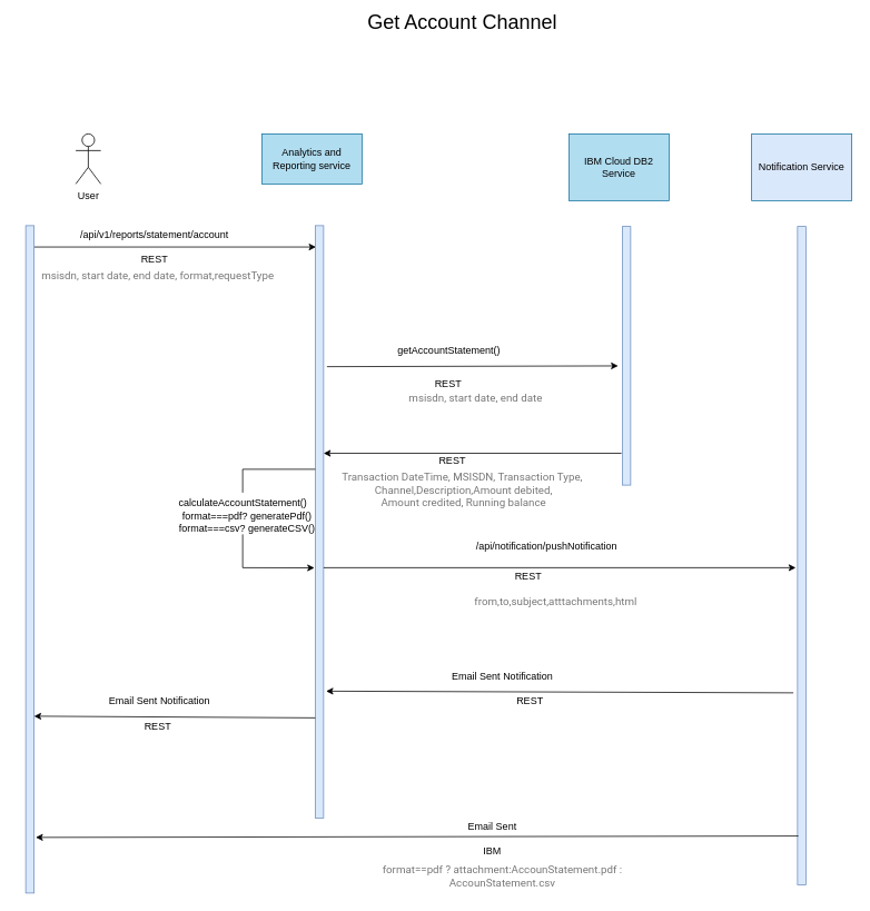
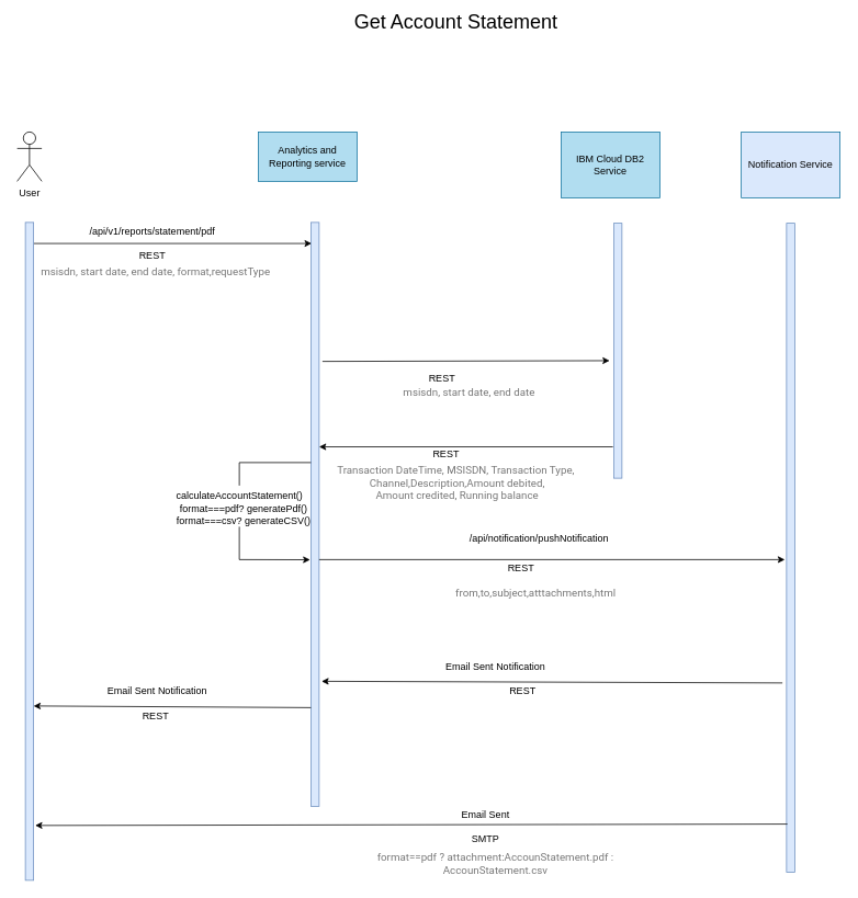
  <mxCell id="0" />
  <mxCell id="1" parent="0" />
- <mxCell id="2" value="&lt;font style=&quot;font-size: 24px&quot;&gt;Get Account Channel&lt;br&gt;&lt;br&gt;&lt;/font&gt;" style="text;html=1;align=center;verticalAlign=middle;resizable=0;points=[];autosize=1;" parent="1" vertex="1"><mxGeometry x="423" y="20" width="260" height="40" as="geometry" /></mxCell>
+ <mxCell id="2" value="&lt;font style=&quot;font-size: 24px&quot;&gt;Get Account Statement&lt;br&gt;&lt;br&gt;&lt;/font&gt;" style="text;html=1;align=center;verticalAlign=middle;resizable=0;points=[];autosize=1;" parent="1" vertex="1"><mxGeometry x="423" y="20" width="260" height="40" as="geometry" /></mxCell>
  <mxCell id="3" value="Analytics and Reporting service" style="rounded=0;whiteSpace=wrap;html=1;fillColor=#b1ddf0;strokeColor=#10739e;" parent="1" vertex="1"><mxGeometry x="313" y="160" width="120" height="60" as="geometry" /></mxCell>
  <mxCell id="4" value="" style="endArrow=classic;html=1;entryX=0.08;entryY=0.08;entryDx=0;entryDy=0;entryPerimeter=0;" parent="1" edge="1"><mxGeometry width="50" height="50" relative="1" as="geometry"><mxPoint x="40" y="295.6" as="sourcePoint" /><mxPoint x="377.8" y="295.6" as="targetPoint" /></mxGeometry></mxCell>
  <mxCell id="5" value="" style="html=1;points=[];perimeter=orthogonalPerimeter;align=center;fillColor=#dae8fc;strokeColor=#6c8ebf;" parent="1" vertex="1"><mxGeometry x="377" y="270" width="10" height="710" as="geometry" /></mxCell>
  <mxCell id="6" value="" style="html=1;points=[];perimeter=orthogonalPerimeter;align=center;fillColor=#dae8fc;strokeColor=#6c8ebf;" parent="1" vertex="1"><mxGeometry x="30" y="270" width="10" height="800" as="geometry" /></mxCell>
  <mxCell id="7" value="REST" style="text;html=1;align=center;verticalAlign=middle;resizable=0;points=[];autosize=1;" parent="1" vertex="1"><mxGeometry x="159" y="300" width="50" height="20" as="geometry" /></mxCell>
- <mxCell id="8" value="/api/v1/reports/statement/account" style="text;html=1;align=center;verticalAlign=middle;resizable=0;points=[];autosize=1;" parent="1" vertex="1"><mxGeometry x="89" y="271" width="190" height="20" as="geometry" /></mxCell>
+ <mxCell id="8" value="/api/v1/reports/statement/pdf" style="text;html=1;align=center;verticalAlign=middle;resizable=0;points=[];autosize=1;" parent="1" vertex="1"><mxGeometry x="89" y="271" width="190" height="20" as="geometry" /></mxCell>
  <mxCell id="9" value="&lt;font color=&quot;#777777&quot; face=&quot;Roboto, RobotoDraft, Helvetica, Arial, sans-serif&quot;&gt;&lt;span style=&quot;font-size: 13px ; background-color: rgb(255 , 255 , 255)&quot;&gt;msisdn, start date, end date, format,requestType&lt;/span&gt;&lt;/font&gt;" style="text;html=1;align=center;verticalAlign=middle;resizable=0;points=[];autosize=1;rotation=0;" parent="1" vertex="1"><mxGeometry x="43" y="320" width="290" height="20" as="geometry" /></mxCell>
  <mxCell id="10" value="IBM Cloud DB2 Service" style="rounded=0;whiteSpace=wrap;html=1;fillColor=#b1ddf0;strokeColor=#10739e;" parent="1" vertex="1"><mxGeometry x="681" y="160" width="120" height="80" as="geometry" /></mxCell>
  <mxCell id="11" value="" style="endArrow=classic;html=1;entryX=-0.5;entryY=0.539;entryDx=0;entryDy=0;entryPerimeter=0;" parent="1" target="13" edge="1"><mxGeometry width="50" height="50" relative="1" as="geometry"><mxPoint x="391" y="439" as="sourcePoint" /><mxPoint x="734" y="441" as="targetPoint" /></mxGeometry></mxCell>
  <mxCell id="12" value="REST" style="text;html=1;align=center;verticalAlign=middle;resizable=0;points=[];autosize=1;" parent="1" vertex="1"><mxGeometry x="516" y="542" width="50" height="20" as="geometry" /></mxCell>
  <mxCell id="13" value="" style="html=1;points=[];perimeter=orthogonalPerimeter;align=center;fillColor=#dae8fc;strokeColor=#6c8ebf;" parent="1" vertex="1"><mxGeometry x="745" y="271" width="10" height="310" as="geometry" /></mxCell>
- <mxCell id="14" value="getAccountStatement()" style="text;html=1;align=center;verticalAlign=middle;resizable=0;points=[];autosize=1;" parent="1" vertex="1"><mxGeometry x="467" y="410" width="140" height="20" as="geometry" /></mxCell>
  <mxCell id="15" value="" style="endArrow=classic;html=1;exitX=-0.1;exitY=0.877;exitDx=0;exitDy=0;exitPerimeter=0;" parent="1" source="13" target="5" edge="1"><mxGeometry width="50" height="50" relative="1" as="geometry"><mxPoint x="734" y="505.94" as="sourcePoint" /><mxPoint x="402" y="504.06" as="targetPoint" /></mxGeometry></mxCell>
  <mxCell id="16" value="REST" style="text;html=1;align=center;verticalAlign=middle;resizable=0;points=[];autosize=1;" parent="1" vertex="1"><mxGeometry x="511" y="450" width="50" height="20" as="geometry" /></mxCell>
  <mxCell id="17" value="" style="endArrow=classic;html=1;" parent="1" edge="1"><mxGeometry width="50" height="50" relative="1" as="geometry"><mxPoint x="387" y="680" as="sourcePoint" /><mxPoint x="952.9" y="680" as="targetPoint" /></mxGeometry></mxCell>
  <mxCell id="18" value="/api/notification/pushNotification" style="text;html=1;align=center;verticalAlign=middle;resizable=0;points=[];autosize=1;" parent="1" vertex="1"><mxGeometry x="564" y="645" width="180" height="20" as="geometry" /></mxCell>
  <mxCell id="19" value="REST" style="text;html=1;align=center;verticalAlign=middle;resizable=0;points=[];autosize=1;" parent="1" vertex="1"><mxGeometry x="607" y="680" width="50" height="20" as="geometry" /></mxCell>
- <mxCell id="20" value="&lt;font color=&quot;#777777&quot; face=&quot;Roboto, RobotoDraft, Helvetica, Arial, sans-serif&quot;&gt;&lt;span style=&quot;font-size: 13px ; background-color: rgb(255 , 255 , 255)&quot;&gt;from,to,subject,atttachments,html&lt;/span&gt;&lt;/font&gt;" style="text;html=1;align=center;verticalAlign=middle;resizable=0;points=[];autosize=1;" parent="1" vertex="1"><mxGeometry x="560" y="710" width="210" height="20" as="geometry" /></mxCell>
+ <mxCell id="20" value="&lt;font color=&quot;#777777&quot; face=&quot;Roboto, RobotoDraft, Helvetica, Arial, sans-serif&quot;&gt;&lt;span style=&quot;font-size: 13px ; background-color: rgb(255 , 255 , 255)&quot;&gt;from,to,subject,atttachments,html&lt;/span&gt;&lt;/font&gt;" style="text;html=1;align=center;verticalAlign=middle;resizable=0;points=[];autosize=1;" parent="1" vertex="1"><mxGeometry x="545" y="710" width="210" height="20" as="geometry" /></mxCell>
  <mxCell id="21" value="Notification Service" style="rounded=0;whiteSpace=wrap;html=1;fillColor=#dae8fc;strokeColor=#10739e;" parent="1" vertex="1"><mxGeometry x="900" y="160" width="120" height="80" as="geometry" /></mxCell>
  <mxCell id="22" value="" style="html=1;points=[];perimeter=orthogonalPerimeter;align=center;fillColor=#dae8fc;strokeColor=#6c8ebf;" parent="1" vertex="1"><mxGeometry x="955" y="271" width="10" height="789" as="geometry" /></mxCell>
  <mxCell id="23" value="" style="endArrow=classic;html=1;" parent="1" edge="1"><mxGeometry width="50" height="50" relative="1" as="geometry"><mxPoint x="950" y="830" as="sourcePoint" /><mxPoint x="390" y="828" as="targetPoint" /></mxGeometry></mxCell>
  <mxCell id="24" value="Email Sent Notification" style="text;html=1;align=center;verticalAlign=middle;resizable=0;points=[];autosize=1;" parent="1" vertex="1"><mxGeometry x="531" y="800" width="140" height="20" as="geometry" /></mxCell>
- <mxCell id="25" value="User&lt;br&gt;" style="shape=umlActor;verticalLabelPosition=bottom;verticalAlign=top;html=1;" parent="1" vertex="1"><mxGeometry x="90" y="160" width="30" height="60" as="geometry" /></mxCell>
+ <mxCell id="25" value="User&lt;br&gt;" style="shape=umlActor;verticalLabelPosition=bottom;verticalAlign=top;html=1;" parent="1" vertex="1"><mxGeometry x="20" y="160" width="30" height="60" as="geometry" /></mxCell>
  <mxCell id="26" value="&lt;font color=&quot;#777777&quot; face=&quot;Roboto, RobotoDraft, Helvetica, Arial, sans-serif&quot;&gt;&lt;span style=&quot;font-size: 13px&quot;&gt;Transaction DateTime, MSISDN, Transaction Type,&lt;br&gt;&amp;nbsp;Channel,Description,Amount debited,&lt;br&gt;&amp;nbsp;Amount credited, Running balance&lt;/span&gt;&lt;/font&gt;" style="text;html=1;align=center;verticalAlign=middle;resizable=0;points=[];autosize=1;" vertex="1" parent="1"><mxGeometry x="403" y="562" width="300" height="50" as="geometry" /></mxCell>
  <mxCell id="27" value="" style="endArrow=none;html=1;" edge="1" parent="1"><mxGeometry width="50" height="50" relative="1" as="geometry"><mxPoint x="290" y="680" as="sourcePoint" /><mxPoint x="290" y="640" as="targetPoint" /></mxGeometry></mxCell>
  <mxCell id="28" value="" style="endArrow=none;html=1;" edge="1" parent="1"><mxGeometry width="50" height="50" relative="1" as="geometry"><mxPoint x="290" y="590" as="sourcePoint" /><mxPoint x="290" y="562" as="targetPoint" /></mxGeometry></mxCell>
  <mxCell id="29" value="" style="endArrow=none;html=1;" edge="1" parent="1"><mxGeometry width="50" height="50" relative="1" as="geometry"><mxPoint x="290" y="562" as="sourcePoint" /><mxPoint x="377" y="562" as="targetPoint" /></mxGeometry></mxCell>
  <mxCell id="30" value="calculateAccountStatement()" style="text;html=1;align=center;verticalAlign=middle;resizable=0;points=[];autosize=1;" vertex="1" parent="1"><mxGeometry x="205" y="592" width="170" height="20" as="geometry" /></mxCell>
  <mxCell id="31" value="" style="endArrow=classic;html=1;entryX=-0.1;entryY=0.877;entryDx=0;entryDy=0;entryPerimeter=0;" edge="1" parent="1"><mxGeometry width="50" height="50" relative="1" as="geometry"><mxPoint x="290" y="680" as="sourcePoint" /><mxPoint x="376" y="680.19" as="targetPoint" /></mxGeometry></mxCell>
  <mxCell id="32" value="" style="endArrow=classic;html=1;exitX=0;exitY=0.831;exitDx=0;exitDy=0;exitPerimeter=0;" edge="1" parent="1" source="5"><mxGeometry width="50" height="50" relative="1" as="geometry"><mxPoint x="600" y="860" as="sourcePoint" /><mxPoint x="40" y="858" as="targetPoint" /></mxGeometry></mxCell>
  <mxCell id="33" value="Email Sent Notification" style="text;html=1;align=center;verticalAlign=middle;resizable=0;points=[];autosize=1;" vertex="1" parent="1"><mxGeometry x="120" y="830" width="140" height="20" as="geometry" /></mxCell>
  <mxCell id="34" value="format===pdf? generatePdf()&lt;br&gt;format===csv? generateCSV()" style="text;html=1;align=center;verticalAlign=middle;resizable=0;points=[];autosize=1;" vertex="1" parent="1"><mxGeometry x="205" y="610" width="180" height="30" as="geometry" /></mxCell>
  <mxCell id="35" value="" style="endArrow=classic;html=1;entryX=1.2;entryY=0.942;entryDx=0;entryDy=0;entryPerimeter=0;exitX=0.1;exitY=0.926;exitDx=0;exitDy=0;exitPerimeter=0;" edge="1" parent="1" source="22"><mxGeometry width="50" height="50" relative="1" as="geometry"><mxPoint x="950" y="1003" as="sourcePoint" /><mxPoint x="42" y="1003.31" as="targetPoint" /></mxGeometry></mxCell>
  <mxCell id="36" value="Email Sent" style="text;html=1;align=center;verticalAlign=middle;resizable=0;points=[];autosize=1;" vertex="1" parent="1"><mxGeometry x="554" y="980" width="70" height="20" as="geometry" /></mxCell>
  <mxCell id="37" value="&lt;div&gt;&lt;font color=&quot;#777777&quot; face=&quot;Roboto, RobotoDraft, Helvetica, Arial, sans-serif&quot;&gt;&lt;span style=&quot;font-size: 13px ; background-color: rgb(255 , 255 , 255)&quot;&gt;format==pdf ? attachment:AccounStatement.pdf :&lt;/span&gt;&lt;/font&gt;&lt;/div&gt;&lt;span style=&quot;color: rgb(119 , 119 , 119) ; font-family: &amp;#34;roboto&amp;#34; , &amp;#34;robotodraft&amp;#34; , &amp;#34;helvetica&amp;#34; , &amp;#34;arial&amp;#34; , sans-serif ; font-size: 13px ; background-color: rgb(255 , 255 , 255)&quot;&gt;AccounStatement.csv&lt;/span&gt;" style="text;html=1;align=center;verticalAlign=middle;resizable=0;points=[];autosize=1;" vertex="1" parent="1"><mxGeometry x="451" y="1030" width="300" height="40" as="geometry" /></mxCell>
- <mxCell id="38" value="IBM" style="text;html=1;align=center;verticalAlign=middle;resizable=0;points=[];autosize=1;" vertex="1" parent="1"><mxGeometry x="564" y="1010" width="50" height="20" as="geometry" /></mxCell>
+ <mxCell id="38" value="SMTP" style="text;html=1;align=center;verticalAlign=middle;resizable=0;points=[];autosize=1;" vertex="1" parent="1"><mxGeometry x="564" y="1010" width="50" height="20" as="geometry" /></mxCell>
  <mxCell id="39" value="&lt;font color=&quot;#777777&quot; face=&quot;Roboto, RobotoDraft, Helvetica, Arial, sans-serif&quot;&gt;&lt;span style=&quot;font-size: 13px ; background-color: rgb(255 , 255 , 255)&quot;&gt;msisdn, start date, end date&lt;/span&gt;&lt;/font&gt;" style="text;html=1;align=center;verticalAlign=middle;resizable=0;points=[];autosize=1;rotation=0;" vertex="1" parent="1"><mxGeometry x="479" y="466" width="180" height="20" as="geometry" /></mxCell>
  <mxCell id="40" value="REST" style="text;html=1;align=center;verticalAlign=middle;resizable=0;points=[];autosize=1;" vertex="1" parent="1"><mxGeometry x="609" y="830" width="50" height="20" as="geometry" /></mxCell>
  <mxCell id="41" value="REST" style="text;html=1;align=center;verticalAlign=middle;resizable=0;points=[];autosize=1;" vertex="1" parent="1"><mxGeometry x="163" y="860" width="50" height="20" as="geometry" /></mxCell>
